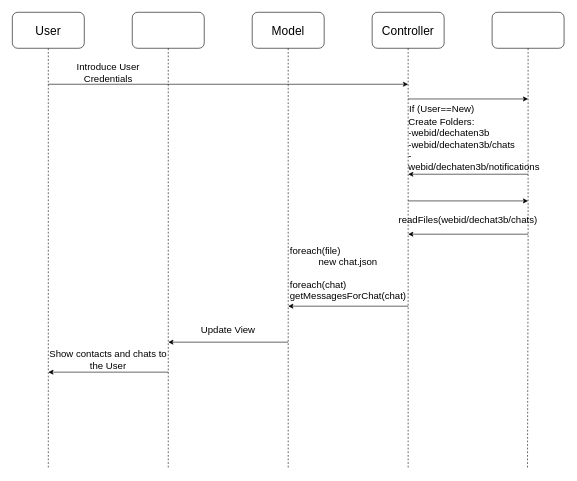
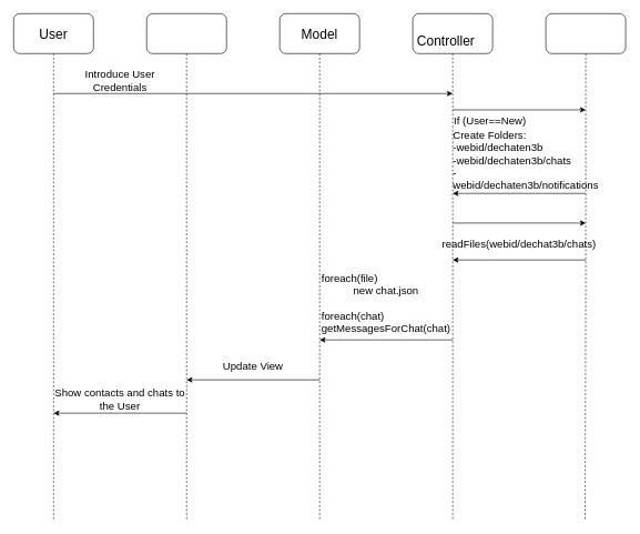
  <mxCell id="0" />
  <mxCell id="1" parent="0" />
  <mxCell id="2" style="edgeStyle=orthogonalEdgeStyle;rounded=0;orthogonalLoop=1;jettySize=auto;html=1;dashed=1;startArrow=none;startFill=0;endArrow=none;endFill=0;" edge="1" parent="1" source="3"><mxGeometry relative="1" as="geometry"><mxPoint x="80" y="780" as="targetPoint" /></mxGeometry></mxCell>
  <mxCell id="3" value="" style="rounded=1;whiteSpace=wrap;html=1;" vertex="1" parent="1"><mxGeometry width="120" height="60" as="geometry" x="20" y="20" /></mxCell>
  <mxCell id="4" value="" style="rounded=1;whiteSpace=wrap;html=1;" vertex="1" parent="1"><mxGeometry x="220" width="120" height="60" as="geometry" y="20" /></mxCell>
  <mxCell id="5" value="&lt;font style=&quot;font-size: 20px&quot;&gt;User&lt;/font&gt;" style="text;html=1;strokeColor=none;fillColor=none;align=center;verticalAlign=middle;whiteSpace=wrap;rounded=0;" vertex="1" parent="1"><mxGeometry x="55" y="40" width="50" height="20" as="geometry" /></mxCell>
  <mxCell id="6" value="" style="rounded=1;whiteSpace=wrap;html=1;" vertex="1" parent="1"><mxGeometry x="420" width="120" height="60" as="geometry" y="20" /></mxCell>
  <mxCell id="7" value="" style="rounded=1;whiteSpace=wrap;html=1;" vertex="1" parent="1"><mxGeometry x="620" width="120" height="60" as="geometry" y="20" /></mxCell>
  <mxCell id="8" value="&lt;font style=&quot;font-size: 20px&quot;&gt;Model&lt;/font&gt;" style="text;html=1;strokeColor=none;fillColor=none;align=center;verticalAlign=middle;whiteSpace=wrap;rounded=0;" vertex="1" parent="1"><mxGeometry x="450" y="40" width="60" height="20" as="geometry" /></mxCell>
- <mxCell id="9" value="&lt;font style=&quot;font-size: 20px&quot;&gt;Controller&lt;/font&gt;" style="text;html=1;strokeColor=none;fillColor=none;align=center;verticalAlign=middle;whiteSpace=wrap;rounded=0;" vertex="1" parent="1"><mxGeometry x="635" y="40" width="90" height="20" as="geometry" /></mxCell>
+ <mxCell id="9" value="&lt;font style=&quot;font-size: 20px&quot;&gt;Controller&lt;/font&gt;" style="text;html=1;strokeColor=none;fillColor=none;align=center;verticalAlign=middle;whiteSpace=wrap;rounded=0;" vertex="1" parent="1"><mxGeometry x="625" y="50" width="90" height="20" as="geometry" /></mxCell>
  <mxCell id="10" value="" style="rounded=1;whiteSpace=wrap;html=1;" vertex="1" parent="1"><mxGeometry x="820" width="120" height="60" as="geometry" y="20" /></mxCell>
  <mxCell id="11" style="edgeStyle=orthogonalEdgeStyle;rounded=0;orthogonalLoop=1;jettySize=auto;html=1;dashed=1;startArrow=none;startFill=0;endArrow=none;endFill=0;exitX=0.5;exitY=1;exitDx=0;exitDy=0;" edge="1" parent="1" source="4"><mxGeometry relative="1" as="geometry"><mxPoint x="280" y="780" as="targetPoint" /><mxPoint x="279.5" y="90" as="sourcePoint" /></mxGeometry></mxCell>
  <mxCell id="12" style="edgeStyle=orthogonalEdgeStyle;rounded=0;orthogonalLoop=1;jettySize=auto;html=1;dashed=1;startArrow=none;startFill=0;endArrow=none;endFill=0;exitX=0.5;exitY=1;exitDx=0;exitDy=0;" edge="1" parent="1" source="6"><mxGeometry relative="1" as="geometry"><mxPoint x="480" y="780" as="targetPoint" /><mxPoint x="480" y="90" as="sourcePoint" /></mxGeometry></mxCell>
  <mxCell id="13" style="edgeStyle=orthogonalEdgeStyle;rounded=0;orthogonalLoop=1;jettySize=auto;html=1;dashed=1;startArrow=none;startFill=0;endArrow=none;endFill=0;exitX=0.5;exitY=1;exitDx=0;exitDy=0;" edge="1" parent="1" source="7"><mxGeometry relative="1" as="geometry"><mxPoint x="680" y="780" as="targetPoint" /><mxPoint x="679" y="90" as="sourcePoint" /></mxGeometry></mxCell>
  <mxCell id="14" style="edgeStyle=orthogonalEdgeStyle;rounded=0;orthogonalLoop=1;jettySize=auto;html=1;dashed=1;startArrow=none;startFill=0;endArrow=none;endFill=0;exitX=0.5;exitY=1;exitDx=0;exitDy=0;" edge="1" parent="1" source="10"><mxGeometry relative="1" as="geometry"><mxPoint x="879" y="780" as="targetPoint" /><mxPoint x="879" y="90" as="sourcePoint" /></mxGeometry></mxCell>
  <mxCell id="15" value="" style="endArrow=classic;html=1;" edge="1" parent="1"><mxGeometry width="50" height="50" relative="1" as="geometry"><mxPoint x="680" y="164.5" as="sourcePoint" /><mxPoint x="880" y="164.5" as="targetPoint" /></mxGeometry></mxCell>
  <mxCell id="16" value="&lt;font style=&quot;font-size: 16px&quot;&gt;If (User==New)&lt;/font&gt;" style="text;html=1;strokeColor=none;fillColor=none;align=left;verticalAlign=middle;whiteSpace=wrap;rounded=0;" vertex="1" parent="1"><mxGeometry x="680" y="165" width="200" height="30" as="geometry" /></mxCell>
  <mxCell id="17" value="" style="endArrow=classic;html=1;" edge="1" parent="1"><mxGeometry width="50" height="50" relative="1" as="geometry"><mxPoint x="80" y="140" as="sourcePoint" /><mxPoint x="680" y="140" as="targetPoint" /></mxGeometry></mxCell>
  <mxCell id="18" value="&lt;font style=&quot;font-size: 16px&quot;&gt;Introduce User Credentials&lt;/font&gt;" style="text;html=1;strokeColor=none;fillColor=none;align=center;verticalAlign=middle;whiteSpace=wrap;rounded=0;" vertex="1" parent="1"><mxGeometry x="90" y="110" width="180" height="20" as="geometry" /></mxCell>
  <mxCell id="19" value="&lt;div style=&quot;font-size: 16px&quot; align=&quot;left&quot;&gt;&lt;font style=&quot;font-size: 16px&quot;&gt;Create Folders:&lt;/font&gt;&lt;/div&gt;&lt;div style=&quot;font-size: 16px&quot; align=&quot;left&quot;&gt;&lt;font style=&quot;font-size: 16px&quot;&gt;-webid/dechaten3b&lt;/font&gt;&lt;/div&gt;&lt;div style=&quot;font-size: 16px&quot; align=&quot;left&quot;&gt;&lt;font style=&quot;font-size: 16px&quot;&gt;-webid/dechaten3b/chats&lt;/font&gt;&lt;/div&gt;&lt;div style=&quot;font-size: 16px&quot; align=&quot;left&quot;&gt;&lt;font style=&quot;font-size: 16px&quot;&gt;-webid/dechaten3b/notifications&lt;/font&gt;&lt;br&gt;&lt;/div&gt;" style="text;html=1;strokeColor=none;fillColor=none;align=center;verticalAlign=middle;whiteSpace=wrap;rounded=0;" vertex="1" parent="1"><mxGeometry x="700" y="190" width="180" height="100" as="geometry" /></mxCell>
  <mxCell id="20" value="" style="endArrow=classic;html=1;" edge="1" parent="1"><mxGeometry width="50" height="50" relative="1" as="geometry"><mxPoint x="880" y="290" as="sourcePoint" /><mxPoint x="680" y="290" as="targetPoint" /></mxGeometry></mxCell>
  <mxCell id="21" value="" style="endArrow=classic;html=1;" edge="1" parent="1"><mxGeometry width="50" height="50" relative="1" as="geometry"><mxPoint x="680" y="334.5" as="sourcePoint" /><mxPoint x="880" y="334.5" as="targetPoint" /></mxGeometry></mxCell>
  <mxCell id="22" value="&lt;font style=&quot;font-size: 16px&quot;&gt;readFiles(webid/dechat3b/chats)&lt;/font&gt;" style="text;html=1;strokeColor=none;fillColor=none;align=center;verticalAlign=middle;whiteSpace=wrap;rounded=0;" vertex="1" parent="1"><mxGeometry x="680" y="350" width="200" height="30" as="geometry" /></mxCell>
  <mxCell id="23" value="" style="endArrow=classic;html=1;" edge="1" parent="1"><mxGeometry width="50" height="50" relative="1" as="geometry"><mxPoint x="880" y="390" as="sourcePoint" /><mxPoint x="680" y="390" as="targetPoint" /></mxGeometry></mxCell>
  <mxCell id="24" value="" style="endArrow=classic;html=1;" edge="1" parent="1"><mxGeometry width="50" height="50" relative="1" as="geometry"><mxPoint x="680" y="510" as="sourcePoint" /><mxPoint x="480" y="510" as="targetPoint" /></mxGeometry></mxCell>
  <mxCell id="25" value="&lt;div style=&quot;font-size: 16px&quot; align=&quot;left&quot;&gt;&lt;font style=&quot;font-size: 16px&quot;&gt;foreach(file)&lt;/font&gt;&lt;/div&gt;&lt;div style=&quot;font-size: 16px&quot;&gt;&lt;font style=&quot;font-size: 16px&quot;&gt;new chat.json&lt;/font&gt;&lt;/div&gt;&lt;div style=&quot;font-size: 16px&quot;&gt;&lt;font style=&quot;font-size: 16px&quot;&gt;&lt;br&gt;&lt;/font&gt;&lt;/div&gt;&lt;div style=&quot;font-size: 16px&quot; align=&quot;left&quot;&gt;&lt;font style=&quot;font-size: 16px&quot;&gt;foreach(chat)&lt;/font&gt;&lt;/div&gt;&lt;div style=&quot;font-size: 16px&quot;&gt;&lt;font style=&quot;font-size: 16px&quot;&gt;getMessagesForChat(chat)&lt;/font&gt;&lt;br&gt;&lt;/div&gt;" style="text;html=1;strokeColor=none;fillColor=none;align=center;verticalAlign=middle;whiteSpace=wrap;rounded=0;" vertex="1" parent="1"><mxGeometry x="480" y="400" width="200" height="110" as="geometry" /></mxCell>
  <mxCell id="26" value="" style="endArrow=classic;html=1;" edge="1" parent="1"><mxGeometry width="50" height="50" relative="1" as="geometry"><mxPoint x="480" y="570" as="sourcePoint" /><mxPoint x="280" y="570" as="targetPoint" /></mxGeometry></mxCell>
  <mxCell id="27" value="&lt;font style=&quot;font-size: 16px&quot;&gt;Update View&lt;/font&gt;" style="text;html=1;strokeColor=none;fillColor=none;align=center;verticalAlign=middle;whiteSpace=wrap;rounded=0;" vertex="1" parent="1"><mxGeometry x="280" y="540" width="200" height="20" as="geometry" /></mxCell>
  <mxCell id="28" value="" style="endArrow=classic;html=1;" edge="1" parent="1"><mxGeometry width="50" height="50" relative="1" as="geometry"><mxPoint x="280" y="620" as="sourcePoint" /><mxPoint x="80" y="620" as="targetPoint" /></mxGeometry></mxCell>
  <mxCell id="29" value="&lt;font style=&quot;font-size: 16px&quot;&gt;Show contacts and chats to the User&lt;/font&gt;" style="text;html=1;strokeColor=none;fillColor=none;align=center;verticalAlign=middle;whiteSpace=wrap;rounded=0;" vertex="1" parent="1"><mxGeometry x="80" y="590" width="200" height="20" as="geometry" /></mxCell>
